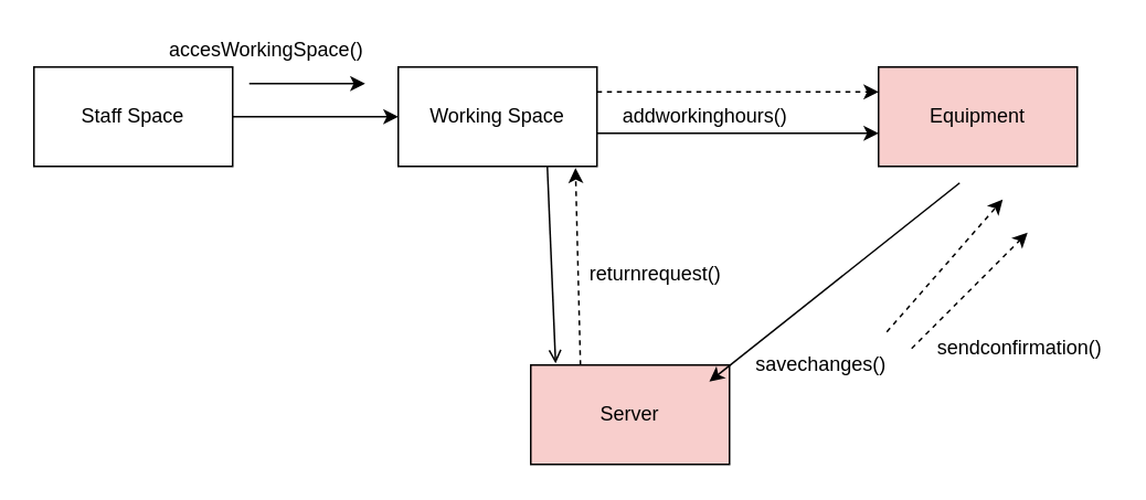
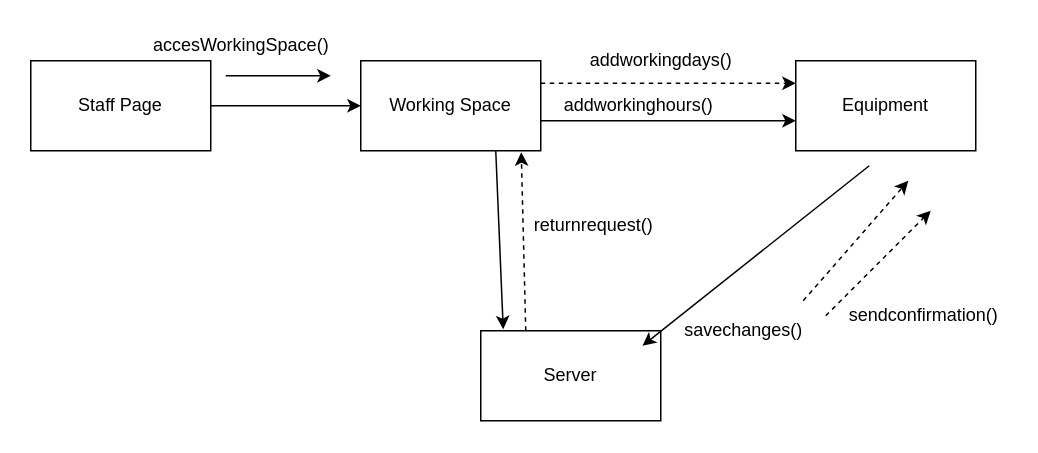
  <mxCell id="0" />
  <mxCell id="1" parent="0" />
  <mxCell id="2" value="Working Space" style="rounded=0;whiteSpace=wrap;html=1;" vertex="1" parent="1"><mxGeometry x="240" y="40" width="120" height="60" as="geometry" /></mxCell>
- <mxCell id="3" value="Equipment" style="rounded=0;whiteSpace=wrap;html=1;fillColor=#f8cecc;" vertex="1" parent="1"><mxGeometry x="530" y="40" width="120" height="60" as="geometry" /></mxCell>
- <mxCell id="4" value="Server" style="rounded=0;whiteSpace=wrap;html=1;fillColor=#f8cecc;" vertex="1" parent="1"><mxGeometry x="320" y="220" width="120" height="60" as="geometry" /></mxCell>
- <mxCell id="5" value="" style="endArrow=open;html=1;exitX=0.75;exitY=1;exitDx=0;exitDy=0;entryX=0.125;entryY=-0.017;entryDx=0;entryDy=0;entryPerimeter=0;" edge="1" parent="1" source="2" target="4"><mxGeometry width="50" height="50" relative="1" as="geometry"><mxPoint x="550" y="130" as="sourcePoint" /><mxPoint x="600" y="80" as="targetPoint" /></mxGeometry></mxCell>
+ <mxCell id="3" value="Equipment" style="rounded=0;whiteSpace=wrap;html=1;" vertex="1" parent="1"><mxGeometry x="530" y="40" width="120" height="60" as="geometry" /></mxCell>
+ <mxCell id="4" value="Server" style="rounded=0;whiteSpace=wrap;html=1;" vertex="1" parent="1"><mxGeometry x="320" y="220" width="120" height="60" as="geometry" /></mxCell>
+ <mxCell id="5" value="" style="endArrow=classic;html=1;exitX=0.75;exitY=1;exitDx=0;exitDy=0;entryX=0.125;entryY=-0.017;entryDx=0;entryDy=0;entryPerimeter=0;" edge="1" parent="1" source="2" target="4"><mxGeometry width="50" height="50" relative="1" as="geometry"><mxPoint x="550" y="130" as="sourcePoint" /><mxPoint x="600" y="80" as="targetPoint" /></mxGeometry></mxCell>
  <mxCell id="6" value="" style="endArrow=classic;html=1;entryX=1;entryY=1;entryDx=0;entryDy=0;" edge="1" parent="1"><mxGeometry width="50" height="50" relative="1" as="geometry"><mxPoint x="150" y="50" as="sourcePoint" /><mxPoint x="220" y="50" as="targetPoint" /></mxGeometry></mxCell>
  <mxCell id="7" value="" style="endArrow=classic;html=1;exitX=1;exitY=0.25;exitDx=0;exitDy=0;entryX=0;entryY=0.25;entryDx=0;entryDy=0;dashed=1;" edge="1" parent="1" source="2" target="3"><mxGeometry width="50" height="50" relative="1" as="geometry"><mxPoint x="510" y="130" as="sourcePoint" /><mxPoint x="450" y="170" as="targetPoint" /></mxGeometry></mxCell>
  <mxCell id="8" value="" style="endArrow=classic;html=1;entryX=0;entryY=0.5;entryDx=0;entryDy=0;" edge="1" parent="1" target="2"><mxGeometry width="50" height="50" relative="1" as="geometry"><mxPoint x="140" y="70" as="sourcePoint" /><mxPoint x="540" y="160" as="targetPoint" /></mxGeometry></mxCell>
- <mxCell id="9" value="Staff Space" style="rounded=0;whiteSpace=wrap;html=1;" vertex="1" parent="1"><mxGeometry x="20" y="40" width="120" height="60" as="geometry" /></mxCell>
+ <mxCell id="9" value="Staff Page" style="rounded=0;whiteSpace=wrap;html=1;" vertex="1" parent="1"><mxGeometry x="20" y="40" width="120" height="60" as="geometry" /></mxCell>
  <mxCell id="10" value="" style="html=1;labelBackgroundColor=#ffffff;startArrow=none;startFill=0;startSize=6;endArrow=classic;endFill=1;endSize=6;jettySize=auto;orthogonalLoop=1;strokeWidth=1;dashed=1;fontSize=14;" edge="1" parent="1"><mxGeometry width="60" height="60" relative="1" as="geometry"><mxPoint x="550" y="210" as="sourcePoint" /><mxPoint x="620" y="140" as="targetPoint" /><Array as="points" /></mxGeometry></mxCell>
  <mxCell id="11" value="" style="html=1;labelBackgroundColor=#ffffff;startArrow=none;startFill=0;startSize=6;endArrow=classic;endFill=1;endSize=6;jettySize=auto;orthogonalLoop=1;strokeWidth=1;dashed=1;fontSize=14;" edge="1" parent="1"><mxGeometry width="60" height="60" relative="1" as="geometry"><mxPoint x="535" y="200" as="sourcePoint" /><mxPoint x="605" y="120" as="targetPoint" /><Array as="points" /></mxGeometry></mxCell>
  <mxCell id="12" value="accesWorkingSpace()" style="text;html=1;align=center;verticalAlign=middle;resizable=0;points=[];autosize=1;strokeColor=none;" vertex="1" parent="1"><mxGeometry x="95" y="20" width="130" height="20" as="geometry" /></mxCell>
  <mxCell id="13" value="" style="html=1;labelBackgroundColor=#ffffff;startArrow=none;startFill=0;startSize=6;endArrow=classic;endFill=1;endSize=6;jettySize=auto;orthogonalLoop=1;strokeWidth=1;dashed=1;fontSize=14;exitX=0.25;exitY=0;exitDx=0;exitDy=0;" edge="1" parent="1" source="4"><mxGeometry width="60" height="60" relative="1" as="geometry"><mxPoint x="415" y="150" as="sourcePoint" /><mxPoint x="347" y="101" as="targetPoint" /><Array as="points" /></mxGeometry></mxCell>
- <mxCell id="14" value="returnrequest()" style="text;html=1;align=center;verticalAlign=middle;resizable=0;points=[];autosize=1;strokeColor=none;" vertex="1" parent="1"><mxGeometry x="350" y="155" width="90" height="20" as="geometry" /></mxCell>
+ <mxCell id="14" value="returnrequest()" style="text;html=1;align=center;verticalAlign=middle;resizable=0;points=[];autosize=1;strokeColor=none;" vertex="1" parent="1"><mxGeometry x="350" y="140" width="90" height="20" as="geometry" /></mxCell>
  <mxCell id="15" value="" style="endArrow=classic;html=1;exitX=1;exitY=0.25;exitDx=0;exitDy=0;entryX=0;entryY=0.25;entryDx=0;entryDy=0;" edge="1" parent="1"><mxGeometry width="50" height="50" relative="1" as="geometry"><mxPoint y="80" as="sourcePoint" x="360" /><mxPoint x="530" y="80" as="targetPoint" /></mxGeometry></mxCell>
  <mxCell id="16" value="addworkinghours()" style="text;html=1;align=center;verticalAlign=middle;resizable=0;points=[];autosize=1;strokeColor=none;" vertex="1" parent="1"><mxGeometry x="370" y="60" width="110" height="20" as="geometry" /></mxCell>
  <mxCell id="17" value="sendconfirmation()" style="text;html=1;align=center;verticalAlign=middle;resizable=0;points=[];autosize=1;strokeColor=none;" vertex="1" parent="1"><mxGeometry x="560" y="200" width="110" height="20" as="geometry" /></mxCell>
  <mxCell id="18" value="" style="html=1;labelBackgroundColor=#ffffff;startArrow=none;startFill=0;startSize=6;endArrow=none;endFill=1;endSize=6;jettySize=auto;orthogonalLoop=1;strokeWidth=1;dashed=1;fontSize=14;" edge="1" parent="1"><mxGeometry width="60" height="60" relative="1" as="geometry"><mxPoint x="560" y="210" as="sourcePoint" /><mxPoint x="560" y="210" as="targetPoint" /><Array as="points" /></mxGeometry></mxCell>
+ <mxCell id="19" value="addworkingdays()" style="text;html=1;align=center;verticalAlign=middle;resizable=0;points=[];autosize=1;strokeColor=none;" vertex="1" parent="1"><mxGeometry x="385" y="30" width="110" height="20" as="geometry" /></mxCell>
  <mxCell id="20" value="" style="endArrow=classic;html=1;exitX=0.325;exitY=1;exitDx=0;exitDy=0;exitPerimeter=0;" edge="1" parent="1"><mxGeometry width="50" height="50" relative="1" as="geometry"><mxPoint x="579" y="110" as="sourcePoint" /><mxPoint x="427.8" y="230" as="targetPoint" /></mxGeometry></mxCell>
  <mxCell id="21" value="savechanges()" style="text;html=1;align=center;verticalAlign=middle;resizable=0;points=[];autosize=1;strokeColor=none;" vertex="1" parent="1"><mxGeometry x="450" y="210" width="90" height="20" as="geometry" /></mxCell>
